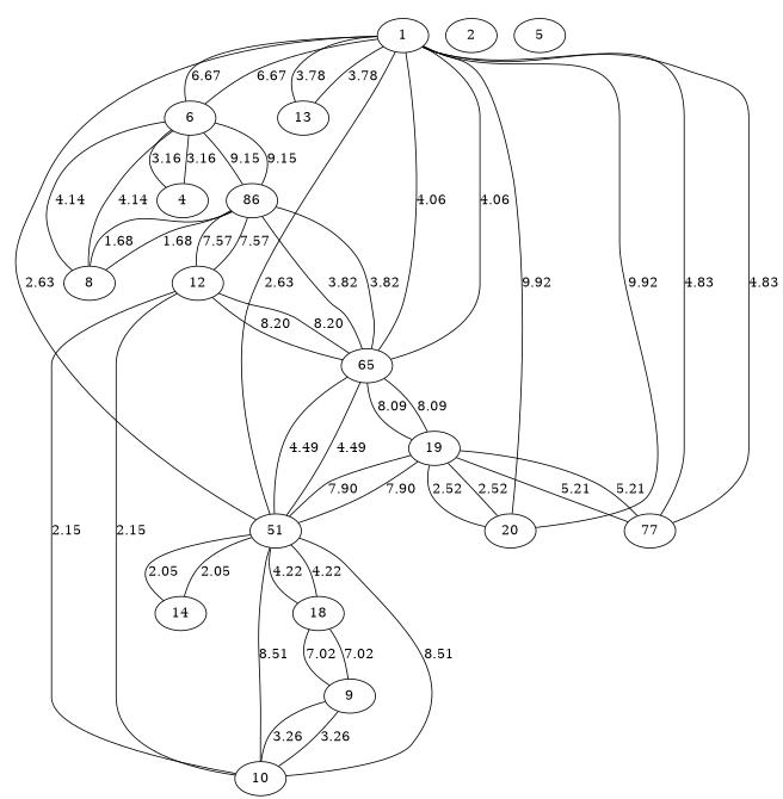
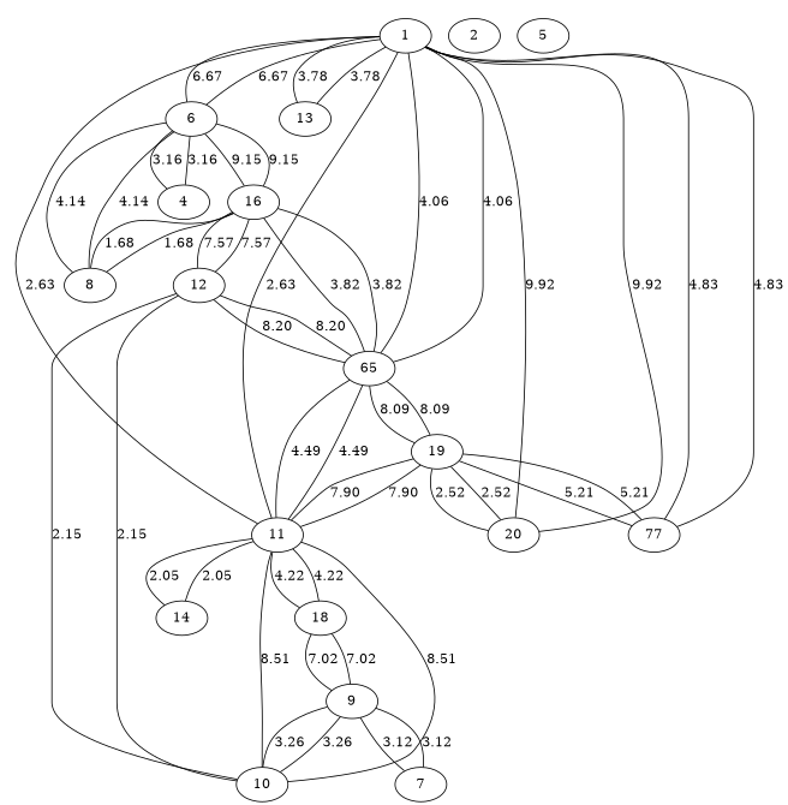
  graph {
    1
    6
-   11 [label=51]
+   11
    13
    n5 [label=65]
    n6 [label=77]
    20
    4
    8
-   16 [label=86]
+   16
    10
    18
    14
    19
    12
    9
+   7
    2
    5
    1 -- 6 [label=6.67]
    1 -- 11 [label=2.63]
    1 -- 13 [label=3.78]
    1 -- n5 [label=4.06]
    1 -- n6 [label=4.83]
    1 -- 20 [label=9.92]
    6 -- 1 [label=6.67]
    6 -- 4 [label=3.16]
    6 -- 8 [label=4.14]
    6 -- 16 [label=9.15]
    11 -- 1 [label=2.63]
    11 -- n5 [label=4.49]
    11 -- 10 [label=8.51]
    11 -- 18 [label=4.22]
    11 -- 14 [label=2.05]
    11 -- 19 [label=7.90]
    13 -- 1 [label=3.78]
    n5 -- 1 [label=4.06]
    n5 -- 11 [label=4.49]
    n5 -- 16 [label=3.82]
    n5 -- 19 [label=8.09]
    n5 -- 12 [label=8.20]
    n6 -- 1 [label=4.83]
    n6 -- 19 [label=5.21]
    20 -- 1 [label=9.92]
    20 -- 19 [label=2.52]
    4 -- 6 [label=3.16]
    8 -- 6 [label=4.14]
    8 -- 16 [label=1.68]
    16 -- 6 [label=9.15]
    16 -- n5 [label=3.82]
    16 -- 8 [label=1.68]
    16 -- 12 [label=7.57]
    10 -- 11 [label=8.51]
    10 -- 12 [label=2.15]
    10 -- 9 [label=3.26]
    18 -- 11 [label=4.22]
    18 -- 9 [label=7.02]
    14 -- 11 [label=2.05]
    19 -- 11 [label=7.90]
    19 -- n5 [label=8.09]
    19 -- n6 [label=5.21]
    19 -- 20 [label=2.52]
    12 -- n5 [label=8.20]
    12 -- 16 [label=7.57]
    12 -- 10 [label=2.15]
    9 -- 10 [label=3.26]
    9 -- 18 [label=7.02]
+   9 -- 7 [label=3.12]
+   7 -- 9 [label=3.12]
  }
